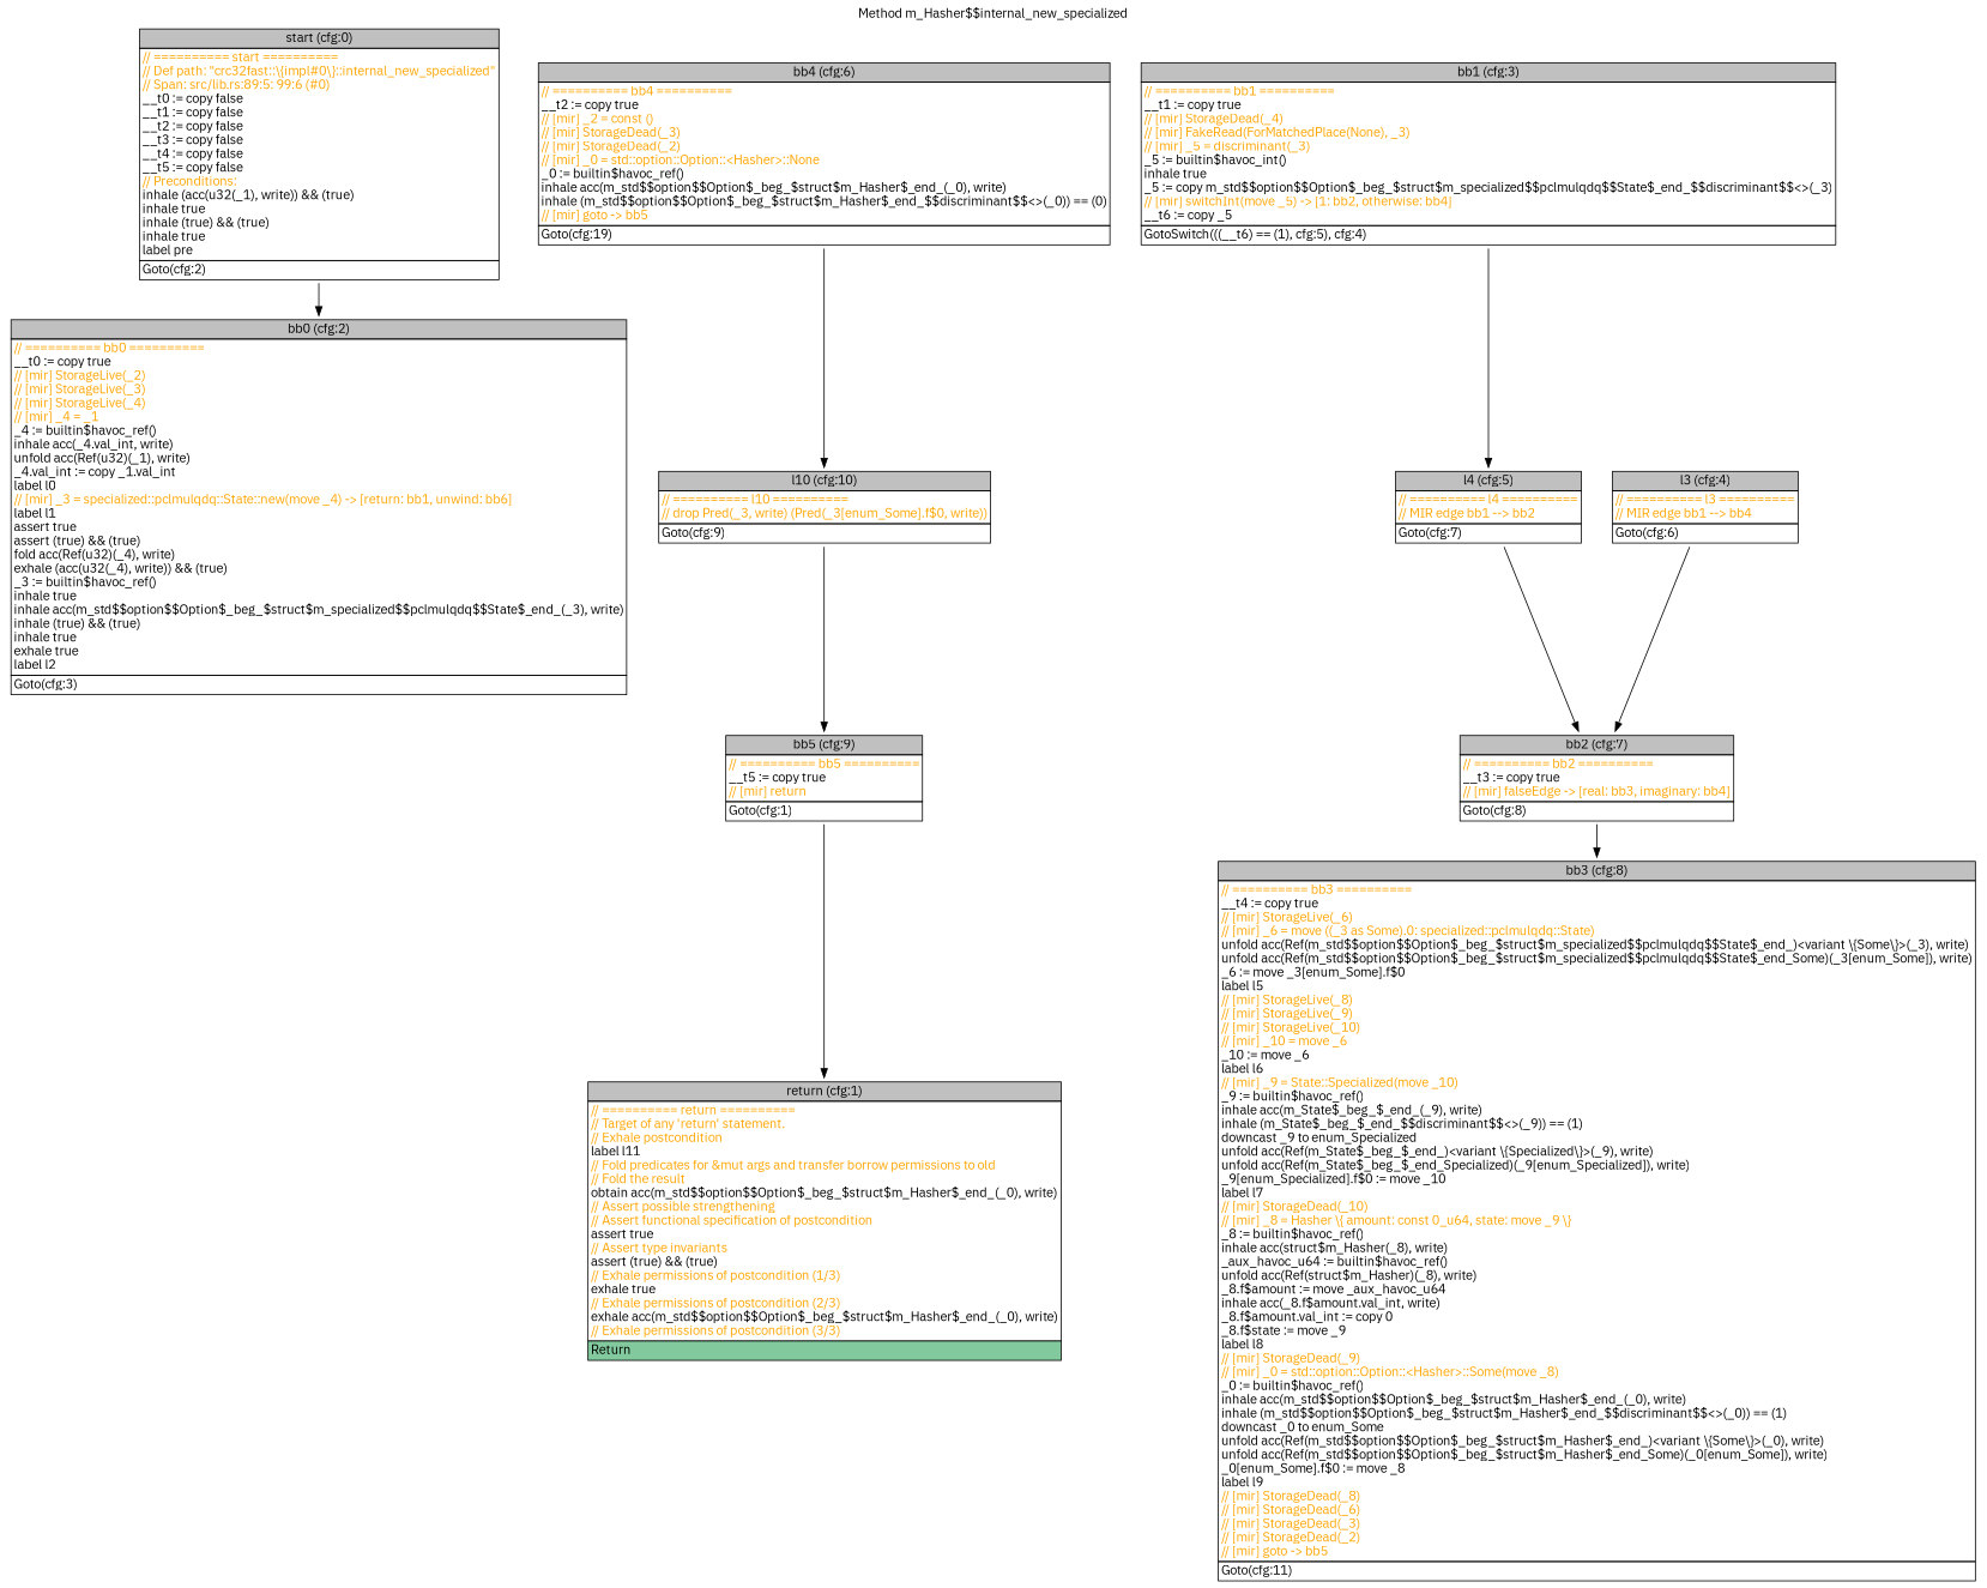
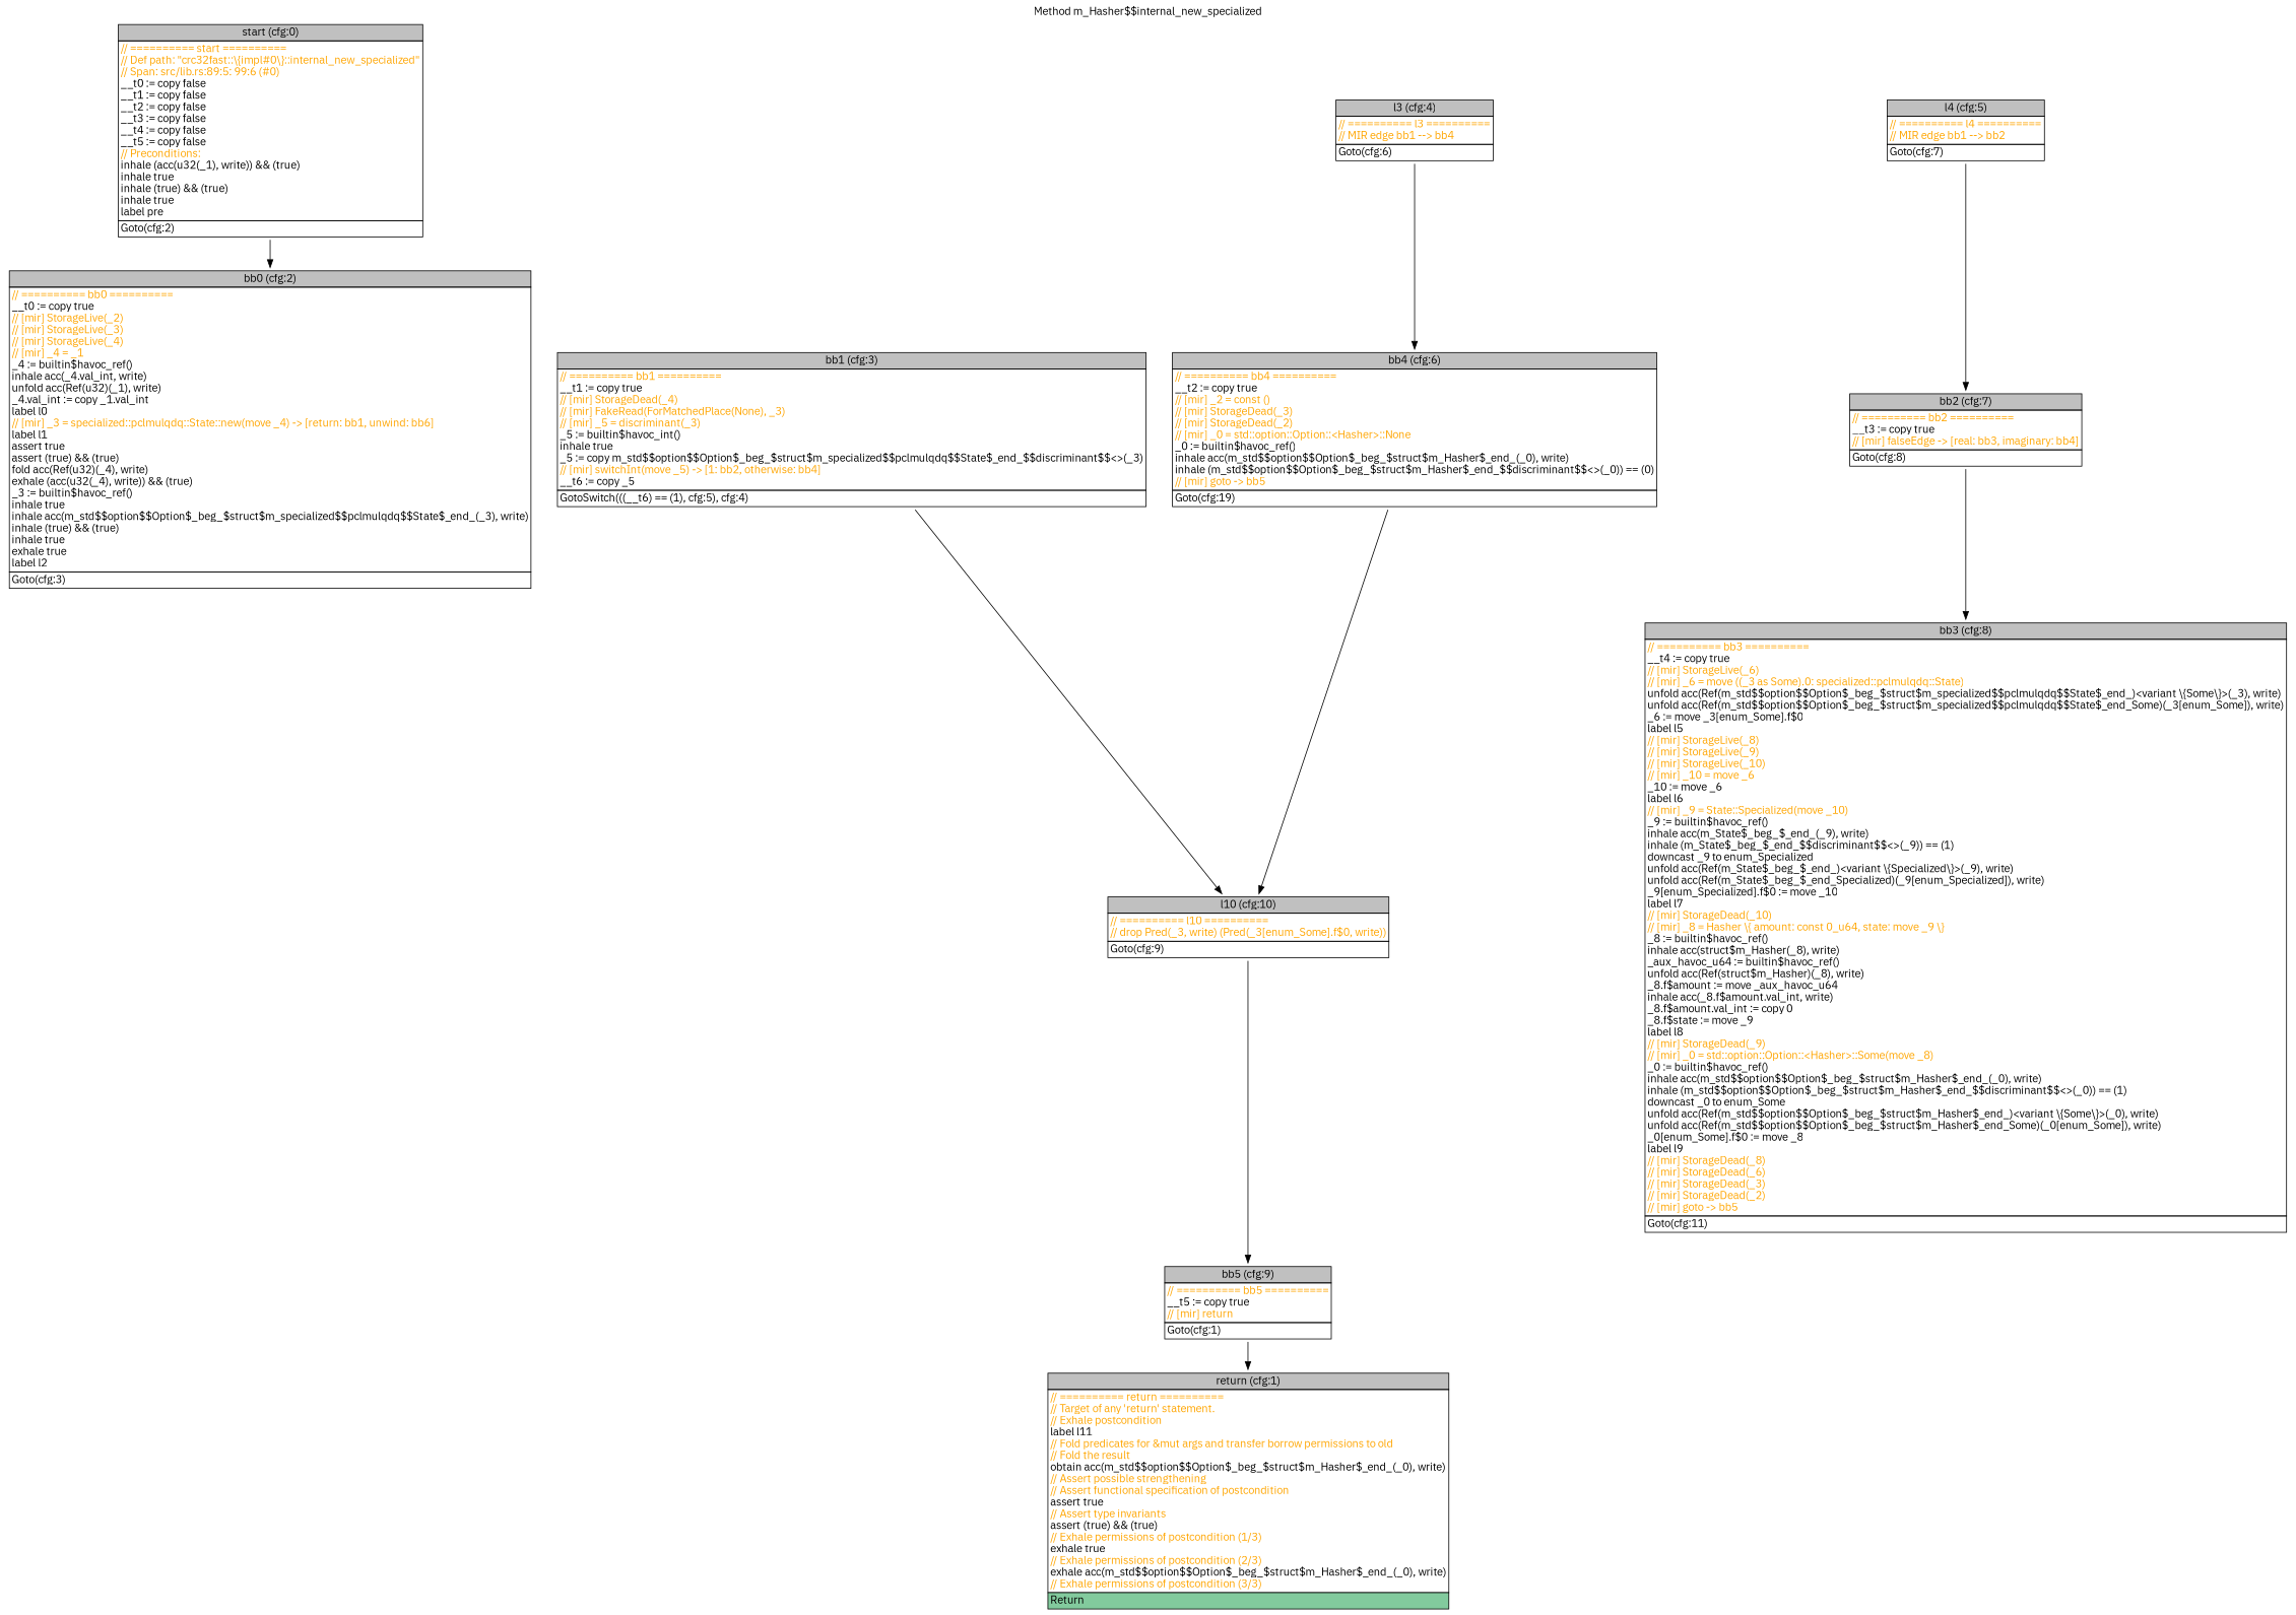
  digraph {
    fontname="IBM Plex Sans"
    label="Method m_Hasher$$internal_new_specialized"
    labelloc=t
    node [fontname="IBM Plex Sans" shape=none]
    edge [fontname="IBM Plex Sans"]
    n1 [label=<<table border="0" cellborder="1" cellspacing="0"><tr><td bgcolor="gray" align="center">start (cfg:0)</td></tr><tr><td align="left" balign="left"><font color="orange">// ========== start ==========</font><br/><font color="orange">// Def path: "crc32fast::\{impl#0\}::internal_new_specialized"</font><br/><font color="orange">// Span: src/lib.rs:89:5: 99:6 (#0)</font><br/>__t0 := copy false<br/>__t1 := copy false<br/>__t2 := copy false<br/>__t3 := copy false<br/>__t4 := copy false<br/>__t5 := copy false<br/><font color="orange">// Preconditions:</font><br/>inhale (acc(u32(_1), write)) &amp;&amp; (true)<br/>inhale true<br/>inhale (true) &amp;&amp; (true)<br/>inhale true<br/>label pre</td></tr><tr><td align="left">Goto(cfg:2)<br/></td></tr></table>>]
    n2 [label=<<table border="0" cellborder="1" cellspacing="0"><tr><td bgcolor="gray" align="center">bb0 (cfg:2)</td></tr><tr><td align="left" balign="left"><font color="orange">// ========== bb0 ==========</font><br/>__t0 := copy true<br/><font color="orange">// [mir] StorageLive(_2)</font><br/><font color="orange">// [mir] StorageLive(_3)</font><br/><font color="orange">// [mir] StorageLive(_4)</font><br/><font color="orange">// [mir] _4 = _1</font><br/>_4 := builtin$havoc_ref()<br/>inhale acc(_4.val_int, write)<br/>unfold acc(Ref(u32)(_1), write)<br/>_4.val_int := copy _1.val_int<br/>label l0<br/><font color="orange">// [mir] _3 = specialized::pclmulqdq::State::new(move _4) -&gt; [return: bb1, unwind: bb6]</font><br/>label l1<br/>assert true<br/>assert (true) &amp;&amp; (true)<br/>fold acc(Ref(u32)(_4), write)<br/>exhale (acc(u32(_4), write)) &amp;&amp; (true)<br/>_3 := builtin$havoc_ref()<br/>inhale true<br/>inhale acc(m_std$$option$$Option$_beg_$struct$m_specialized$$pclmulqdq$$State$_end_(_3), write)<br/>inhale (true) &amp;&amp; (true)<br/>inhale true<br/>exhale true<br/>label l2</td></tr><tr><td align="left">Goto(cfg:3)<br/></td></tr></table>>]
    n3 [label=<<table border="0" cellborder="1" cellspacing="0"><tr><td bgcolor="gray" align="center">return (cfg:1)</td></tr><tr><td align="left" balign="left"><font color="orange">// ========== return ==========</font><br/><font color="orange">// Target of any 'return' statement.</font><br/><font color="orange">// Exhale postcondition</font><br/>label l11<br/><font color="orange">// Fold predicates for &amp;mut args and transfer borrow permissions to old</font><br/><font color="orange">// Fold the result</font><br/>obtain acc(m_std$$option$$Option$_beg_$struct$m_Hasher$_end_(_0), write)<br/><font color="orange">// Assert possible strengthening</font><br/><font color="orange">// Assert functional specification of postcondition</font><br/>assert true<br/><font color="orange">// Assert type invariants</font><br/>assert (true) &amp;&amp; (true)<br/><font color="orange">// Exhale permissions of postcondition (1/3)</font><br/>exhale true<br/><font color="orange">// Exhale permissions of postcondition (2/3)</font><br/>exhale acc(m_std$$option$$Option$_beg_$struct$m_Hasher$_end_(_0), write)<br/><font color="orange">// Exhale permissions of postcondition (3/3)</font></td></tr><tr><td align="left" bgcolor="#82CA9D">Return<br/></td></tr></table>>]
    n4 [label=<<table border="0" cellborder="1" cellspacing="0"><tr><td bgcolor="gray" align="center">bb1 (cfg:3)</td></tr><tr><td align="left" balign="left"><font color="orange">// ========== bb1 ==========</font><br/>__t1 := copy true<br/><font color="orange">// [mir] StorageDead(_4)</font><br/><font color="orange">// [mir] FakeRead(ForMatchedPlace(None), _3)</font><br/><font color="orange">// [mir] _5 = discriminant(_3)</font><br/>_5 := builtin$havoc_int()<br/>inhale true<br/>_5 := copy m_std$$option$$Option$_beg_$struct$m_specialized$$pclmulqdq$$State$_end_$$discriminant$$&lt;&gt;(_3)<br/><font color="orange">// [mir] switchInt(move _5) -&gt; [1: bb2, otherwise: bb4]</font><br/>__t6 := copy _5</td></tr><tr><td align="left">GotoSwitch(((__t6) == (1), cfg:5), cfg:4)<br/></td></tr></table>>]
    n5 [label=<<table border="0" cellborder="1" cellspacing="0"><tr><td bgcolor="gray" align="center">l4 (cfg:5)</td></tr><tr><td align="left" balign="left"><font color="orange">// ========== l4 ==========</font><br/><font color="orange">// MIR edge bb1 --&gt; bb2</font></td></tr><tr><td align="left">Goto(cfg:7)<br/></td></tr></table>>]
    n6 [label=<<table border="0" cellborder="1" cellspacing="0"><tr><td bgcolor="gray" align="center">l3 (cfg:4)</td></tr><tr><td align="left" balign="left"><font color="orange">// ========== l3 ==========</font><br/><font color="orange">// MIR edge bb1 --&gt; bb4</font></td></tr><tr><td align="left">Goto(cfg:6)<br/></td></tr></table>>]
    n7 [label=<<table border="0" cellborder="1" cellspacing="0"><tr><td bgcolor="gray" align="center">bb4 (cfg:6)</td></tr><tr><td align="left" balign="left"><font color="orange">// ========== bb4 ==========</font><br/>__t2 := copy true<br/><font color="orange">// [mir] _2 = const ()</font><br/><font color="orange">// [mir] StorageDead(_3)</font><br/><font color="orange">// [mir] StorageDead(_2)</font><br/><font color="orange">// [mir] _0 = std::option::Option::&lt;Hasher&gt;::None</font><br/>_0 := builtin$havoc_ref()<br/>inhale acc(m_std$$option$$Option$_beg_$struct$m_Hasher$_end_(_0), write)<br/>inhale (m_std$$option$$Option$_beg_$struct$m_Hasher$_end_$$discriminant$$&lt;&gt;(_0)) == (0)<br/><font color="orange">// [mir] goto -&gt; bb5</font></td></tr><tr><td align="left">Goto(cfg:19)<br/></td></tr></table>>]
    n8 [label=<<table border="0" cellborder="1" cellspacing="0"><tr><td bgcolor="gray" align="center">bb2 (cfg:7)</td></tr><tr><td align="left" balign="left"><font color="orange">// ========== bb2 ==========</font><br/>__t3 := copy true<br/><font color="orange">// [mir] falseEdge -&gt; [real: bb3, imaginary: bb4]</font></td></tr><tr><td align="left">Goto(cfg:8)<br/></td></tr></table>>]
    n9 [label=<<table border="0" cellborder="1" cellspacing="0"><tr><td bgcolor="gray" align="center">l10 (cfg:10)</td></tr><tr><td align="left" balign="left"><font color="orange">// ========== l10 ==========</font><br/><font color="orange">// drop Pred(_3, write) (Pred(_3[enum_Some].f$0, write))</font></td></tr><tr><td align="left">Goto(cfg:9)<br/></td></tr></table>>]
    n10 [label=<<table border="0" cellborder="1" cellspacing="0"><tr><td bgcolor="gray" align="center">bb3 (cfg:8)</td></tr><tr><td align="left" balign="left"><font color="orange">// ========== bb3 ==========</font><br/>__t4 := copy true<br/><font color="orange">// [mir] StorageLive(_6)</font><br/><font color="orange">// [mir] _6 = move ((_3 as Some).0: specialized::pclmulqdq::State)</font><br/>unfold acc(Ref(m_std$$option$$Option$_beg_$struct$m_specialized$$pclmulqdq$$State$_end_)&lt;variant \{Some\}&gt;(_3), write)<br/>unfold acc(Ref(m_std$$option$$Option$_beg_$struct$m_specialized$$pclmulqdq$$State$_end_Some)(_3[enum_Some]), write)<br/>_6 := move _3[enum_Some].f$0<br/>label l5<br/><font color="orange">// [mir] StorageLive(_8)</font><br/><font color="orange">// [mir] StorageLive(_9)</font><br/><font color="orange">// [mir] StorageLive(_10)</font><br/><font color="orange">// [mir] _10 = move _6</font><br/>_10 := move _6<br/>label l6<br/><font color="orange">// [mir] _9 = State::Specialized(move _10)</font><br/>_9 := builtin$havoc_ref()<br/>inhale acc(m_State$_beg_$_end_(_9), write)<br/>inhale (m_State$_beg_$_end_$$discriminant$$&lt;&gt;(_9)) == (1)<br/>downcast _9 to enum_Specialized<br/>unfold acc(Ref(m_State$_beg_$_end_)&lt;variant \{Specialized\}&gt;(_9), write)<br/>unfold acc(Ref(m_State$_beg_$_end_Specialized)(_9[enum_Specialized]), write)<br/>_9[enum_Specialized].f$0 := move _10<br/>label l7<br/><font color="orange">// [mir] StorageDead(_10)</font><br/><font color="orange">// [mir] _8 = Hasher \{ amount: const 0_u64, state: move _9 \}</font><br/>_8 := builtin$havoc_ref()<br/>inhale acc(struct$m_Hasher(_8), write)<br/>_aux_havoc_u64 := builtin$havoc_ref()<br/>unfold acc(Ref(struct$m_Hasher)(_8), write)<br/>_8.f$amount := move _aux_havoc_u64<br/>inhale acc(_8.f$amount.val_int, write)<br/>_8.f$amount.val_int := copy 0<br/>_8.f$state := move _9<br/>label l8<br/><font color="orange">// [mir] StorageDead(_9)</font><br/><font color="orange">// [mir] _0 = std::option::Option::&lt;Hasher&gt;::Some(move _8)</font><br/>_0 := builtin$havoc_ref()<br/>inhale acc(m_std$$option$$Option$_beg_$struct$m_Hasher$_end_(_0), write)<br/>inhale (m_std$$option$$Option$_beg_$struct$m_Hasher$_end_$$discriminant$$&lt;&gt;(_0)) == (1)<br/>downcast _0 to enum_Some<br/>unfold acc(Ref(m_std$$option$$Option$_beg_$struct$m_Hasher$_end_)&lt;variant \{Some\}&gt;(_0), write)<br/>unfold acc(Ref(m_std$$option$$Option$_beg_$struct$m_Hasher$_end_Some)(_0[enum_Some]), write)<br/>_0[enum_Some].f$0 := move _8<br/>label l9<br/><font color="orange">// [mir] StorageDead(_8)</font><br/><font color="orange">// [mir] StorageDead(_6)</font><br/><font color="orange">// [mir] StorageDead(_3)</font><br/><font color="orange">// [mir] StorageDead(_2)</font><br/><font color="orange">// [mir] goto -&gt; bb5</font></td></tr><tr><td align="left">Goto(cfg:11)<br/></td></tr></table>>]
    n11 [label=<<table border="0" cellborder="1" cellspacing="0"><tr><td bgcolor="gray" align="center">bb5 (cfg:9)</td></tr><tr><td align="left" balign="left"><font color="orange">// ========== bb5 ==========</font><br/>__t5 := copy true<br/><font color="orange">// [mir] return</font></td></tr><tr><td align="left">Goto(cfg:1)<br/></td></tr></table>>]
    n1 -> n2
-   n4 -> n5
+   n4 -> n9
    n5 -> n8
-   n6 -> n8
+   n6 -> n7
    n7 -> n9
    n8 -> n10
    n9 -> n11
    n11 -> n3
  }
